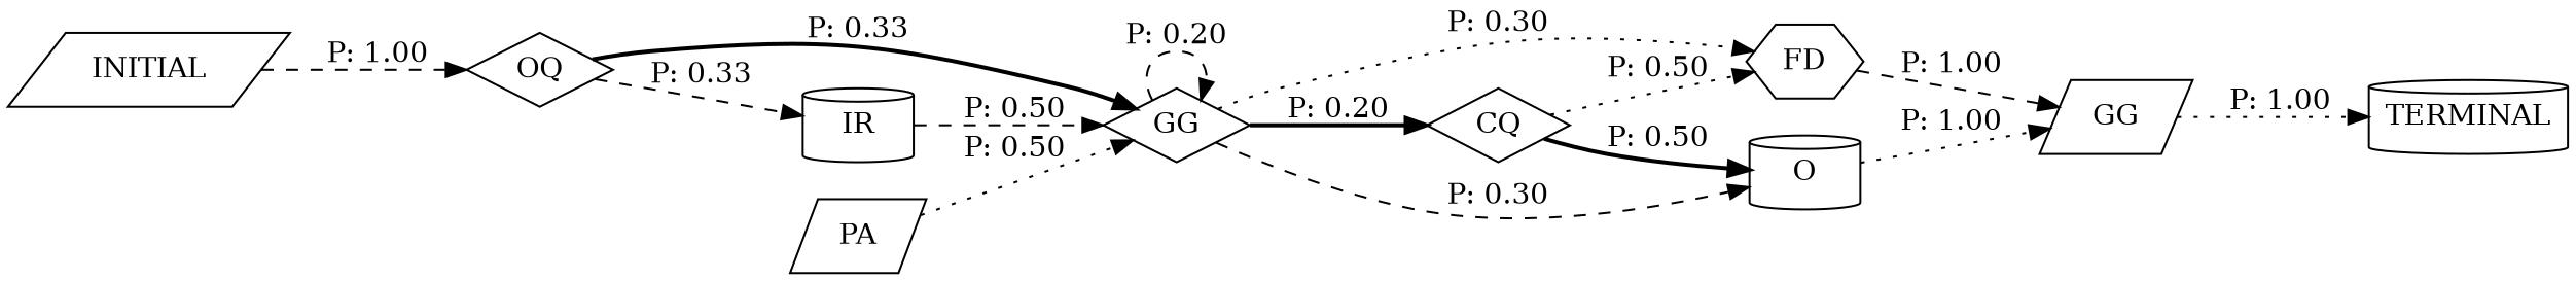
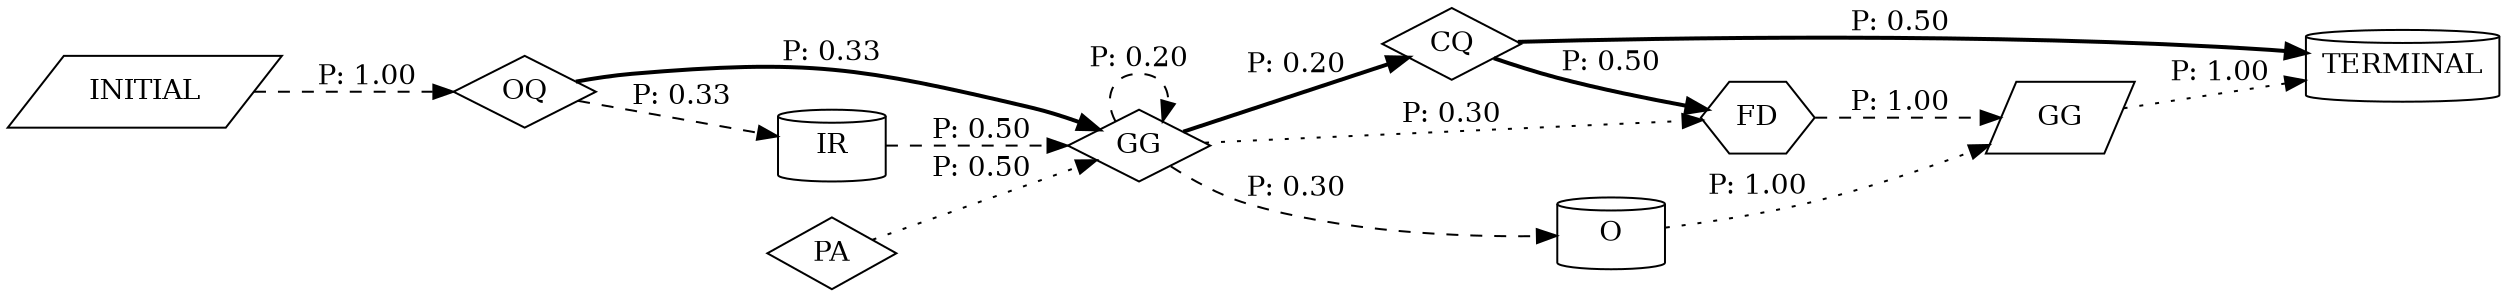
  digraph {
    fontname="DejaVu Serif"
    rankdir=LR
    node [fontname="DejaVu Serif" shape=diamond]
    edge [fontname="DejaVu Serif" style=dashed]
    n1 [label=CQ]
    n2 [label=FD shape=hexagon]
    n3 [label=O shape=cylinder]
    n4 [label=GG shape=parallelogram]
    n5 [label=TERMINAL shape=cylinder]
    n6 [label=GG]
    n7 [label=IR shape=cylinder]
    n8 [label=OQ]
-   n9 [label=PA shape=parallelogram]
+   n9 [label=PA]
    n10 [label=INITIAL shape=parallelogram]
-   n1 -> n2 [label="P: 0.50" style=dotted]
-   n1 -> n3 [label="P: 0.50" style=bold]
+   n1 -> n2 [label="P: 0.50" style=bold]
+   n1 -> n5 [label="P: 0.50" style=bold]
    n2 -> n4 [label="P: 1.00"]
    n3 -> n4 [label="P: 1.00" style=dotted]
    n4 -> n5 [label="P: 1.00" style=dotted]
    n6 -> n1 [label="P: 0.20" style=bold]
    n6 -> n2 [label="P: 0.30" style=dotted]
    n6 -> n3 [label="P: 0.30"]
    n6 -> n6 [label="P: 0.20"]
    n7 -> n6 [label="P: 0.50"]
    n8 -> n6 [label="P: 0.33" style=bold]
    n8 -> n7 [label="P: 0.33"]
    n9 -> n6 [label="P: 0.50" style=dotted]
    n10 -> n8 [label="P: 1.00"]
  }
